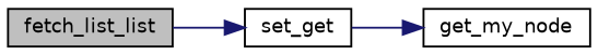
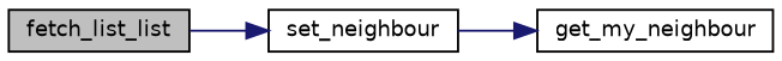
  digraph {
    rankdir=LR
    node [color=black fillcolor=white fontname=Helvetica fontsize=10 shape=record style=filled]
    edge [color=midnightblue fontname=Helvetica fontsize=10 labelfontname=Helvetica labelfontsize=10 style=solid]
    n1 [fillcolor=grey75 fontcolor=black height=0.2 label=fetch_list_list width=0.4]
-   n2 [height=0.2 label=set_get width=0.4]
-   n3 [height=0.2 label=get_my_node width=0.4]
+   n2 [height=0.2 label=set_neighbour width=0.4]
+   n3 [height=0.2 label=get_my_neighbour width=0.4]
    n1 -> n2
    n2 -> n3
  }
